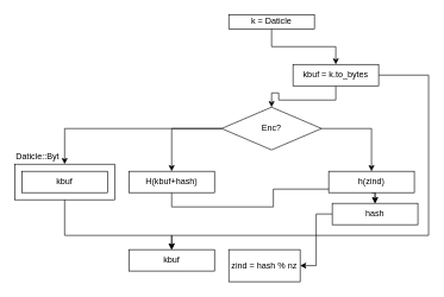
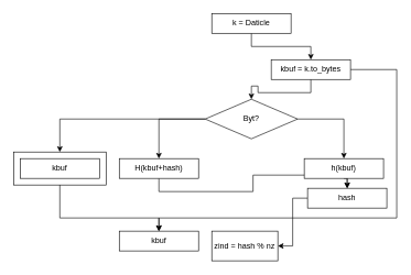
  <mxCell id="0" />
  <mxCell id="1" parent="0" />
  <mxCell id="2" style="edgeStyle=orthogonalEdgeStyle;rounded=0;orthogonalLoop=1;jettySize=auto;html=1;exitX=0.5;exitY=1;exitDx=0;exitDy=0;entryX=0.5;entryY=0;entryDx=0;entryDy=0;" edge="1" parent="1" source="3" target="6"><mxGeometry relative="1" as="geometry" /></mxCell>
- <mxCell id="3" value="k = Daticle" style="rounded=0;whiteSpace=wrap;html=1;" vertex="1" parent="1"><mxGeometry x="320" y="20" width="120" height="20" as="geometry" /></mxCell>
+ <mxCell id="3" value="k = Daticle" style="rounded=0;whiteSpace=wrap;html=1;" vertex="1" parent="1"><mxGeometry x="320" y="20" width="120" height="30" as="geometry" /></mxCell>
  <mxCell id="4" style="edgeStyle=orthogonalEdgeStyle;rounded=0;orthogonalLoop=1;jettySize=auto;html=1;exitX=0.5;exitY=1;exitDx=0;exitDy=0;entryX=0.5;entryY=0;entryDx=0;entryDy=0;" edge="1" parent="1" source="6" target="14"><mxGeometry relative="1" as="geometry" /></mxCell>
  <mxCell id="5" style="edgeStyle=orthogonalEdgeStyle;rounded=0;orthogonalLoop=1;jettySize=auto;html=1;exitX=1;exitY=0.5;exitDx=0;exitDy=0;entryX=0.5;entryY=0;entryDx=0;entryDy=0;" edge="1" parent="1" source="6" target="22"><mxGeometry relative="1" as="geometry"><Array as="points"><mxPoint x="600" y="105" /><mxPoint x="600" y="330" /><mxPoint x="240" y="330" /></Array></mxGeometry></mxCell>
  <mxCell id="6" value="kbuf = k.to_bytes" style="rounded=0;whiteSpace=wrap;html=1;" vertex="1" parent="1"><mxGeometry x="410" y="90" width="120" height="30" as="geometry" /></mxCell>
  <mxCell id="7" style="edgeStyle=orthogonalEdgeStyle;rounded=0;orthogonalLoop=1;jettySize=auto;html=1;exitX=0.5;exitY=1;exitDx=0;exitDy=0;entryX=0.5;entryY=0;entryDx=0;entryDy=0;" edge="1" parent="1" source="8" target="20"><mxGeometry relative="1" as="geometry" /></mxCell>
  <mxCell id="8" value="H(kbuf+hash)" style="rounded=0;whiteSpace=wrap;html=1;" vertex="1" parent="1"><mxGeometry x="180" y="240" width="120" height="30" as="geometry" /></mxCell>
  <mxCell id="9" style="edgeStyle=orthogonalEdgeStyle;rounded=0;orthogonalLoop=1;jettySize=auto;html=1;exitX=0.5;exitY=1;exitDx=0;exitDy=0;entryX=0.5;entryY=0;entryDx=0;entryDy=0;" edge="1" parent="1" source="10" target="20"><mxGeometry relative="1" as="geometry" /></mxCell>
- <mxCell id="10" value="h(zind)" style="rounded=0;whiteSpace=wrap;html=1;" vertex="1" parent="1"><mxGeometry x="460" y="240" width="120" height="30" as="geometry" /></mxCell>
+ <mxCell id="10" value="h(kbuf)" style="rounded=0;whiteSpace=wrap;html=1;" vertex="1" parent="1"><mxGeometry x="460" y="240" width="120" height="30" as="geometry" /></mxCell>
  <mxCell id="11" style="edgeStyle=orthogonalEdgeStyle;rounded=0;orthogonalLoop=1;jettySize=auto;html=1;exitX=1;exitY=0.5;exitDx=0;exitDy=0;entryX=0.5;entryY=0;entryDx=0;entryDy=0;" edge="1" parent="1" source="14" target="10"><mxGeometry relative="1" as="geometry" /></mxCell>
  <mxCell id="12" style="edgeStyle=orthogonalEdgeStyle;rounded=0;orthogonalLoop=1;jettySize=auto;html=1;exitX=0;exitY=0.5;exitDx=0;exitDy=0;entryX=0.5;entryY=0;entryDx=0;entryDy=0;" edge="1" parent="1" source="14" target="8"><mxGeometry relative="1" as="geometry" /></mxCell>
  <mxCell id="13" style="edgeStyle=orthogonalEdgeStyle;rounded=0;orthogonalLoop=1;jettySize=auto;html=1;exitX=0;exitY=0.5;exitDx=0;exitDy=0;entryX=0.5;entryY=0;entryDx=0;entryDy=0;" edge="1" parent="1" source="14" target="16"><mxGeometry relative="1" as="geometry" /></mxCell>
- <mxCell id="14" value="Enc?" style="rhombus;whiteSpace=wrap;html=1;fillColor=none;" vertex="1" parent="1"><mxGeometry x="310" y="150" width="140" height="60" as="geometry" /></mxCell>
+ <mxCell id="14" value="Byt?" style="rhombus;whiteSpace=wrap;html=1;fillColor=none;" vertex="1" parent="1"><mxGeometry x="310" y="150" width="140" height="60" as="geometry" /></mxCell>
  <mxCell id="15" value="" style="group" vertex="1" connectable="0" parent="1"><mxGeometry x="20" y="210" width="140" height="70" as="geometry" /></mxCell>
  <mxCell id="16" value="" style="rounded=0;whiteSpace=wrap;html=1;fillColor=none;" vertex="1" parent="15"><mxGeometry y="20" width="140" height="50" as="geometry" /></mxCell>
  <mxCell id="17" value="kbuf" style="rounded=0;whiteSpace=wrap;html=1;" vertex="1" parent="15"><mxGeometry x="10" y="30" width="120" height="30" as="geometry" /></mxCell>
- <mxCell id="18" value="Daticle::Byt" style="text;html=1;strokeColor=none;fillColor=none;align=left;verticalAlign=middle;whiteSpace=wrap;rounded=0;" vertex="1" parent="15"><mxGeometry width="70" height="20" as="geometry" /></mxCell>
  <mxCell id="19" style="edgeStyle=orthogonalEdgeStyle;rounded=0;orthogonalLoop=1;jettySize=auto;html=1;exitX=0;exitY=0.5;exitDx=0;exitDy=0;entryX=1;entryY=0.5;entryDx=0;entryDy=0;" edge="1" parent="1" source="20" target="21"><mxGeometry relative="1" as="geometry" /></mxCell>
  <mxCell id="20" value="hash" style="rounded=0;whiteSpace=wrap;html=1;" vertex="1" parent="1"><mxGeometry x="465" y="285" width="120" height="30" as="geometry" /></mxCell>
  <mxCell id="21" value="zind = hash % nz" style="rounded=0;whiteSpace=wrap;html=1;" vertex="1" parent="1"><mxGeometry x="320" y="350" width="100" height="45" as="geometry" /></mxCell>
  <mxCell id="22" value="kbuf" style="rounded=0;whiteSpace=wrap;html=1;" vertex="1" parent="1"><mxGeometry x="180" y="350" width="120" height="30" as="geometry" /></mxCell>
  <mxCell id="23" style="edgeStyle=orthogonalEdgeStyle;rounded=0;orthogonalLoop=1;jettySize=auto;html=1;exitX=0.5;exitY=1;exitDx=0;exitDy=0;entryX=0.5;entryY=0;entryDx=0;entryDy=0;" edge="1" parent="1" source="16" target="22"><mxGeometry relative="1" as="geometry"><Array as="points"><mxPoint x="90" y="330" /><mxPoint x="240" y="330" /></Array></mxGeometry></mxCell>
